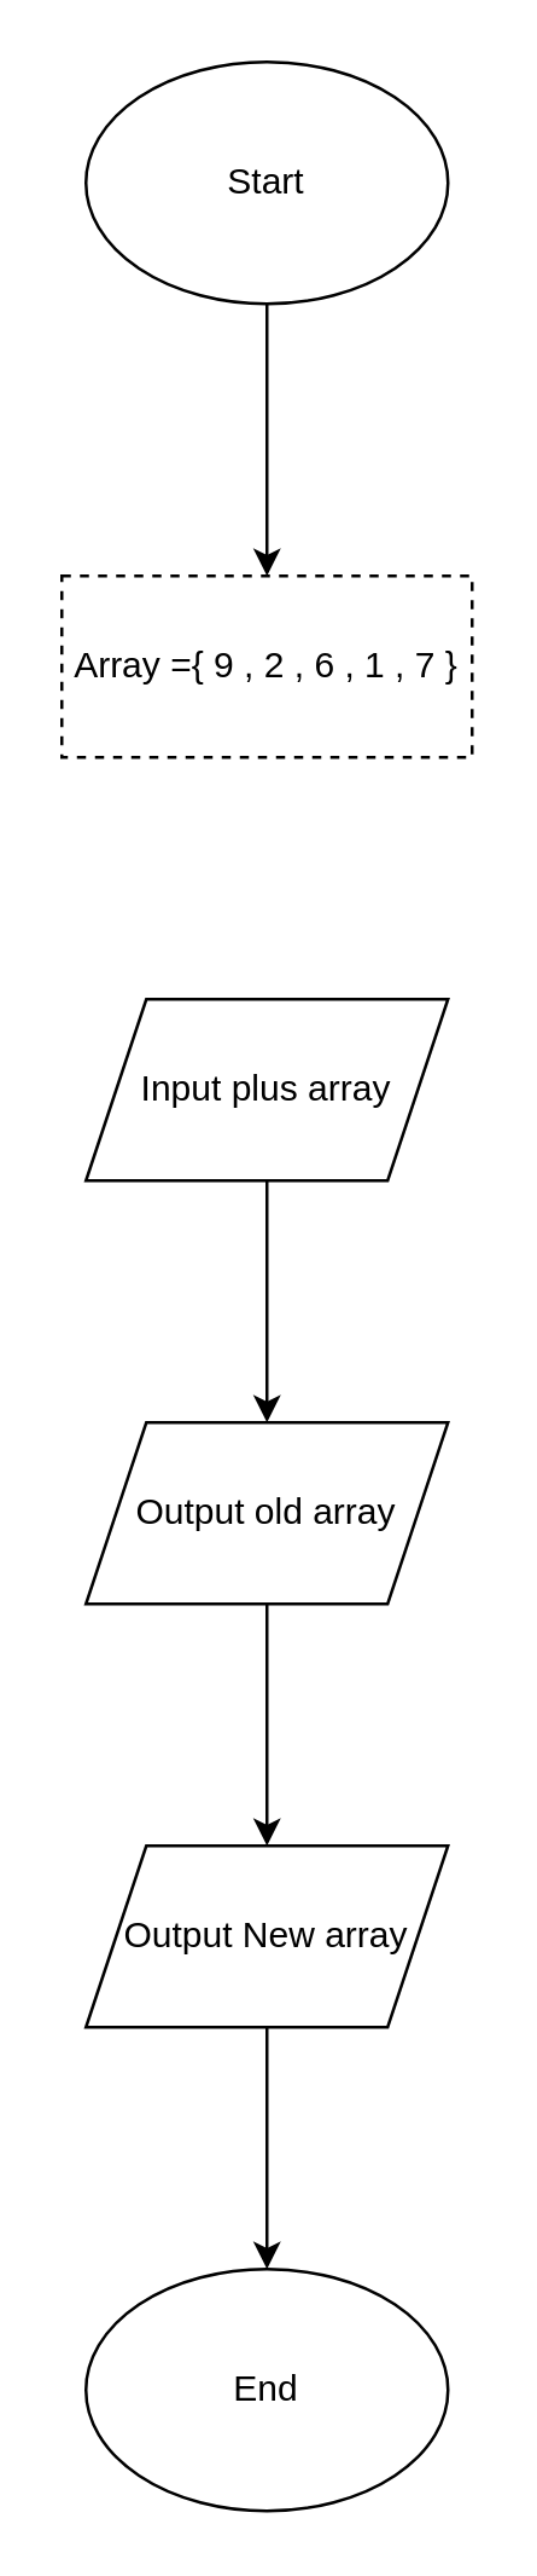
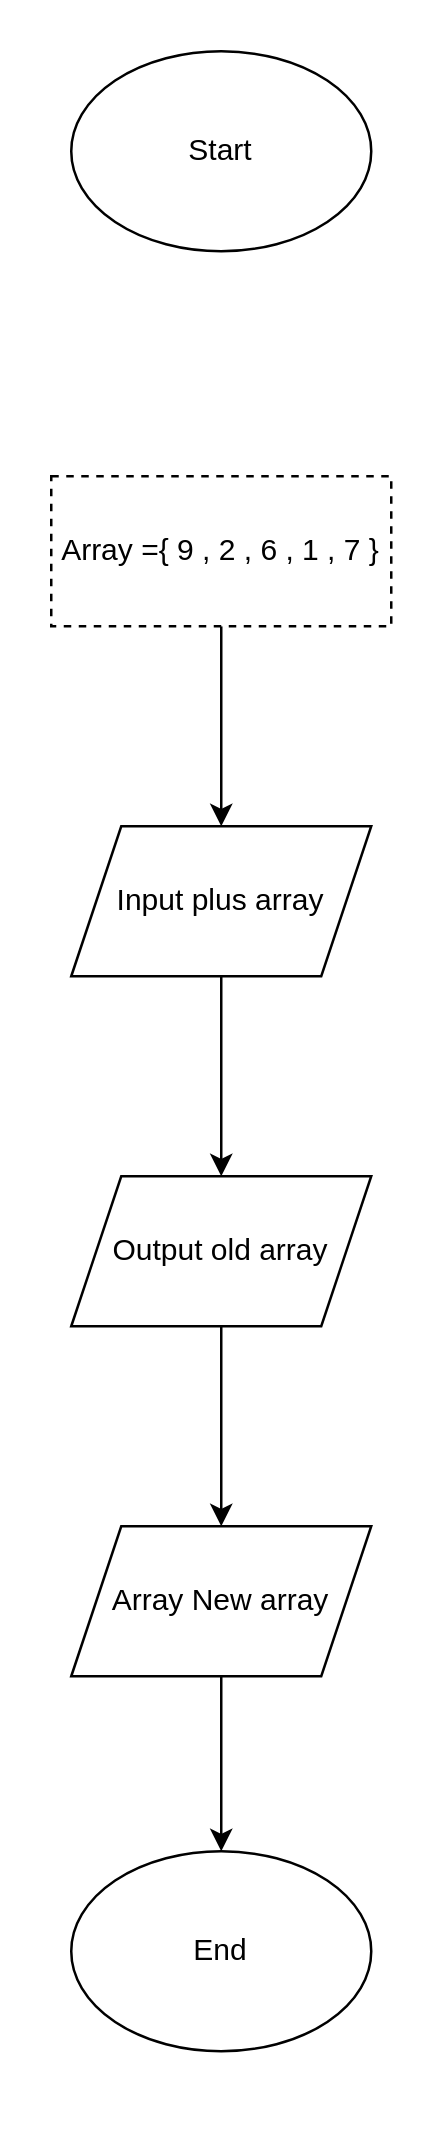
  <mxCell id="0" />
  <mxCell id="1" parent="0" />
- <mxCell id="2" value="" style="edgeStyle=orthogonalEdgeStyle;rounded=0;orthogonalLoop=1;jettySize=auto;html=1;" edge="1" parent="1" source="3" target="5"><mxGeometry relative="1" as="geometry" /></mxCell>
  <mxCell id="3" value="Start" style="ellipse;whiteSpace=wrap;html=1;" vertex="1" parent="1"><mxGeometry x="28" y="20" width="120" height="80" as="geometry" /></mxCell>
+ <mxCell id="4" value="" style="edgeStyle=orthogonalEdgeStyle;rounded=0;orthogonalLoop=1;jettySize=auto;html=1;" edge="1" parent="1" source="5" target="7"><mxGeometry relative="1" as="geometry" /></mxCell>
  <mxCell id="5" value="Array ={ 9 , 2 , 6 , 1 , 7 }" style="whiteSpace=wrap;html=1;dashed=1;" vertex="1" parent="1"><mxGeometry x="20" y="190" width="136" height="60" as="geometry" /></mxCell>
  <mxCell id="6" value="" style="edgeStyle=orthogonalEdgeStyle;rounded=0;orthogonalLoop=1;jettySize=auto;html=1;" edge="1" parent="1" source="7" target="9"><mxGeometry relative="1" as="geometry" /></mxCell>
  <mxCell id="7" value="Input plus array" style="shape=parallelogram;perimeter=parallelogramPerimeter;whiteSpace=wrap;html=1;fixedSize=1;" vertex="1" parent="1"><mxGeometry x="28" y="330" width="120" height="60" as="geometry" /></mxCell>
  <mxCell id="8" value="" style="edgeStyle=orthogonalEdgeStyle;rounded=0;orthogonalLoop=1;jettySize=auto;html=1;" edge="1" parent="1" source="9" target="11"><mxGeometry relative="1" as="geometry" /></mxCell>
  <mxCell id="9" value="Output old array" style="shape=parallelogram;perimeter=parallelogramPerimeter;whiteSpace=wrap;html=1;fixedSize=1;" vertex="1" parent="1"><mxGeometry x="28" y="470" width="120" height="60" as="geometry" /></mxCell>
  <mxCell id="10" value="" style="edgeStyle=orthogonalEdgeStyle;rounded=0;orthogonalLoop=1;jettySize=auto;html=1;" edge="1" parent="1" source="11" target="12"><mxGeometry relative="1" as="geometry" /></mxCell>
- <mxCell id="11" value="Output New array" style="shape=parallelogram;perimeter=parallelogramPerimeter;whiteSpace=wrap;html=1;fixedSize=1;" vertex="1" parent="1"><mxGeometry x="28" y="610" width="120" height="60" as="geometry" /></mxCell>
- <mxCell id="12" value="End" style="ellipse;whiteSpace=wrap;html=1;" vertex="1" parent="1"><mxGeometry x="28" y="750" width="120" height="80" as="geometry" /></mxCell>
+ <mxCell id="11" value="Array New array" style="shape=parallelogram;perimeter=parallelogramPerimeter;whiteSpace=wrap;html=1;fixedSize=1;" vertex="1" parent="1"><mxGeometry x="28" y="610" width="120" height="60" as="geometry" /></mxCell>
+ <mxCell id="12" value="End" style="ellipse;whiteSpace=wrap;html=1;" vertex="1" parent="1"><mxGeometry x="28" y="740" width="120" height="80" as="geometry" /></mxCell>
